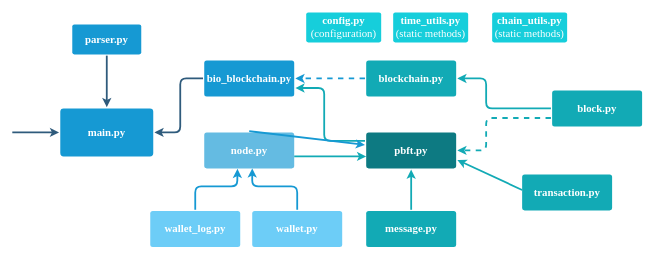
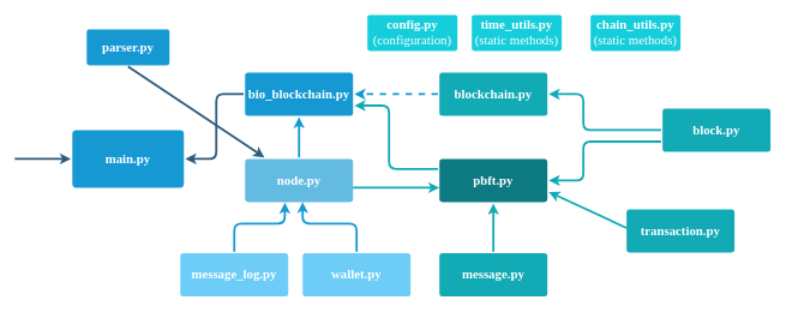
  <mxCell id="0" />
  <mxCell id="1" parent="0" />
  <mxCell id="2" value="main.py" style="rounded=1;whiteSpace=wrap;html=1;shadow=0;labelBackgroundColor=none;strokeColor=none;strokeWidth=3;fillColor=#1699d3;fontFamily=Times New Roman;fontSize=18;fontColor=#FFFFFF;align=center;fontStyle=1;spacing=5;arcSize=7;perimeterSpacing=2;" vertex="1" parent="1"><mxGeometry x="100" y="180" width="155" height="80" as="geometry" /></mxCell>
  <mxCell id="3" value="parser.py" style="rounded=1;whiteSpace=wrap;html=1;shadow=0;labelBackgroundColor=none;strokeColor=none;strokeWidth=3;fillColor=#1699D3;fontFamily=Times New Roman;fontSize=18;fontColor=#FFFFFF;align=center;spacing=5;arcSize=7;perimeterSpacing=2;gradientColor=none;fontStyle=1" vertex="1" parent="1"><mxGeometry x="120" y="40" width="115" height="50" as="geometry" /></mxCell>
- <mxCell id="4" value="" style="edgeStyle=none;rounded=0;jumpStyle=none;html=1;shadow=0;labelBackgroundColor=none;startArrow=none;startFill=0;endArrow=classic;endFill=1;jettySize=auto;orthogonalLoop=1;strokeColor=#2F5B7C;strokeWidth=3;fontFamily=Times New Roman;fontSize=18;fontColor=#23445D;spacing=5;exitX=0.5;exitY=1;exitDx=0;exitDy=0;entryX=0.5;entryY=0;entryDx=0;entryDy=0;fontStyle=1" edge="1" parent="1" source="3" target="2"><mxGeometry relative="1" as="geometry"><mxPoint x="170" y="122" as="sourcePoint" /><mxPoint x="170" y="178" as="targetPoint" /></mxGeometry></mxCell>
+ <mxCell id="4" value="" style="edgeStyle=none;rounded=0;jumpStyle=none;html=1;shadow=0;labelBackgroundColor=none;startArrow=none;startFill=0;endArrow=classic;endFill=1;jettySize=auto;orthogonalLoop=1;strokeColor=#2F5B7C;strokeWidth=3;fontFamily=Times New Roman;fontSize=18;fontColor=#23445D;spacing=5;exitX=0.5;exitY=1;exitDx=0;exitDy=0;fontStyle=1;" edge="1" parent="1" source="3" target="12"><mxGeometry relative="1" as="geometry"><mxPoint x="170" y="122" as="sourcePoint" /><mxPoint x="170" y="178" as="targetPoint" /></mxGeometry></mxCell>
  <mxCell id="5" value="" style="edgeStyle=none;rounded=1;jumpStyle=none;html=1;shadow=0;labelBackgroundColor=none;startArrow=none;startFill=0;endArrow=classic;endFill=1;jettySize=auto;orthogonalLoop=1;strokeColor=#2F5B7C;strokeWidth=3;fontFamily=Times New Roman;fontSize=18;fontColor=#23445D;spacing=5;exitX=0;exitY=0.5;exitDx=0;exitDy=0;entryX=1;entryY=0.5;entryDx=0;entryDy=0;fontStyle=1" edge="1" parent="1" source="11" target="2"><mxGeometry relative="1" as="geometry"><mxPoint x="300" y="205" as="sourcePoint" /><mxPoint x="520" y="-432.5" as="targetPoint" /><Array as="points"><mxPoint x="300" y="130" /><mxPoint x="300" y="220" /></Array></mxGeometry></mxCell>
  <mxCell id="6" value="&lt;font style=&quot;font-size: 18px;&quot;&gt;&lt;span style=&quot;font-size: 18px;&quot;&gt;blockchain.py&lt;/span&gt;&lt;/font&gt;" style="rounded=1;whiteSpace=wrap;html=1;shadow=0;labelBackgroundColor=none;strokeColor=none;strokeWidth=3;fillColor=#12AAB5;fontFamily=Times New Roman;fontSize=18;fontColor=#FFFFFF;align=center;spacing=5;arcSize=7;perimeterSpacing=2;gradientColor=none;fontStyle=1" vertex="1" parent="1"><mxGeometry x="610" y="100" width="150" height="60" as="geometry" /></mxCell>
  <mxCell id="7" value="&lt;font style=&quot;font-size: 18px;&quot;&gt;&lt;span style=&quot;font-size: 18px;&quot;&gt;pbft.py&lt;/span&gt;&lt;/font&gt;" style="rounded=1;whiteSpace=wrap;html=1;shadow=0;labelBackgroundColor=none;strokeColor=none;strokeWidth=3;fillColor=#0D7A82;fontFamily=Times New Roman;fontSize=18;fontColor=#FFFFFF;align=center;spacing=5;arcSize=7;perimeterSpacing=2;fontStyle=1" vertex="1" parent="1"><mxGeometry x="610" y="220" width="150" height="60" as="geometry" /></mxCell>
  <mxCell id="8" value="" style="edgeStyle=none;rounded=1;jumpStyle=none;html=1;shadow=0;labelBackgroundColor=none;startArrow=none;startFill=0;jettySize=auto;orthogonalLoop=1;strokeColor=#12AAB5;strokeWidth=3;fontFamily=Times New Roman;fontSize=18;fontColor=#FFFFFF;spacing=5;fontStyle=1;fillColor=#b0e3e6;exitX=0;exitY=0.25;exitDx=0;exitDy=0;entryX=1;entryY=0.75;entryDx=0;entryDy=0;" edge="1" parent="1" source="7" target="11"><mxGeometry relative="1" as="geometry"><mxPoint x="881.583" y="-357.5" as="sourcePoint" /><mxPoint x="838.417" y="-432.5" as="targetPoint" /><Array as="points"><mxPoint x="540" y="234" /><mxPoint x="540" y="146" /></Array></mxGeometry></mxCell>
  <mxCell id="9" value="message.py" style="rounded=1;whiteSpace=wrap;html=1;shadow=0;labelBackgroundColor=none;strokeColor=none;strokeWidth=3;fillColor=#12AAB5;fontFamily=Times New Roman;fontSize=18;fontColor=#FFFFFF;align=center;spacing=5;fontStyle=1;arcSize=7;perimeterSpacing=2;" vertex="1" parent="1"><mxGeometry x="610" y="351" width="150" height="60" as="geometry" /></mxCell>
  <mxCell id="10" value="" style="edgeStyle=none;rounded=1;jumpStyle=none;html=1;shadow=0;labelBackgroundColor=none;startArrow=none;startFill=0;jettySize=auto;orthogonalLoop=1;strokeColor=#12AAB5;strokeWidth=3;fontFamily=Times New Roman;fontSize=18;fontColor=#FFFFFF;spacing=5;fontStyle=1;fillColor=#b0e3e6;exitX=0.5;exitY=0;exitDx=0;exitDy=0;entryX=0.5;entryY=1;entryDx=0;entryDy=0;" edge="1" parent="1" source="9" target="7"><mxGeometry relative="1" as="geometry"><mxPoint x="650" y="290" as="sourcePoint" /><mxPoint x="650" y="150" as="targetPoint" /></mxGeometry></mxCell>
  <mxCell id="11" value="&lt;font style=&quot;font-size: 18px;&quot;&gt;bio_blockchain.py&lt;/font&gt;" style="rounded=1;whiteSpace=wrap;html=1;shadow=0;labelBackgroundColor=none;strokeColor=none;strokeWidth=3;fillColor=#1699d3;fontFamily=Times New Roman;fontSize=18;fontColor=#FFFFFF;align=center;spacing=5;fontStyle=1;arcSize=7;perimeterSpacing=2;container=0;" vertex="1" parent="1"><mxGeometry x="340" y="100" width="150" height="60" as="geometry" /></mxCell>
  <mxCell id="12" value="&lt;font style=&quot;font-size: 18px;&quot;&gt;&lt;span style=&quot;font-size: 18px;&quot;&gt;node.py&lt;/span&gt;&lt;/font&gt;" style="rounded=1;whiteSpace=wrap;html=1;shadow=0;labelBackgroundColor=none;strokeColor=none;strokeWidth=3;fillColor=#64bbe2;fontFamily=Times New Roman;fontSize=18;fontColor=#FFFFFF;align=center;spacing=5;arcSize=7;perimeterSpacing=2;container=0;fontStyle=1" vertex="1" parent="1"><mxGeometry x="340" y="220" width="150" height="60" as="geometry" /></mxCell>
- <mxCell id="13" value="" style="edgeStyle=none;rounded=0;jumpStyle=none;html=1;shadow=0;labelBackgroundColor=none;startArrow=none;startFill=0;endArrow=classic;endFill=1;jettySize=auto;orthogonalLoop=1;strokeColor=#1699D3;strokeWidth=3;fontFamily=Times New Roman;fontSize=18;fontColor=#FFFFFF;spacing=5;exitX=0.5;exitY=0;exitDx=0;exitDy=0;fontStyle=1;" edge="1" parent="1" source="12" target="7"><mxGeometry relative="1" as="geometry"><mxPoint x="421.936" y="218.32" as="sourcePoint" /><mxPoint x="422" y="160" as="targetPoint" /></mxGeometry></mxCell>
+ <mxCell id="13" value="" style="edgeStyle=none;rounded=0;jumpStyle=none;html=1;shadow=0;labelBackgroundColor=none;startArrow=none;startFill=0;endArrow=classic;endFill=1;jettySize=auto;orthogonalLoop=1;strokeColor=#1699D3;strokeWidth=3;fontFamily=Times New Roman;fontSize=18;fontColor=#FFFFFF;spacing=5;exitX=0.5;exitY=0;exitDx=0;exitDy=0;entryX=0.5;entryY=1;entryDx=0;entryDy=0;fontStyle=1" edge="1" parent="1" source="12" target="11"><mxGeometry relative="1" as="geometry"><mxPoint x="421.936" y="218.32" as="sourcePoint" /><mxPoint x="422" y="160" as="targetPoint" /></mxGeometry></mxCell>
  <mxCell id="14" value="block.py" style="rounded=1;whiteSpace=wrap;html=1;shadow=0;labelBackgroundColor=none;strokeColor=none;strokeWidth=3;fillColor=#12AAB5;fontFamily=Times New Roman;fontSize=18;fontColor=#FFFFFF;align=center;spacing=5;fontStyle=1;arcSize=7;perimeterSpacing=2;" vertex="1" parent="1"><mxGeometry x="920" y="150" width="150" height="60" as="geometry" /></mxCell>
  <mxCell id="15" value="" style="edgeStyle=none;rounded=0;jumpStyle=none;html=1;shadow=0;labelBackgroundColor=none;startArrow=none;startFill=0;endArrow=classic;endFill=1;jettySize=auto;orthogonalLoop=1;strokeColor=#2F5B7C;strokeWidth=3;fontFamily=Times New Roman;fontSize=18;fontColor=#23445D;spacing=5;entryX=0;entryY=0.5;entryDx=0;entryDy=0;fontStyle=1" edge="1" parent="1" target="2"><mxGeometry relative="1" as="geometry"><mxPoint x="20" y="220" as="sourcePoint" /><mxPoint x="185.856" y="220.268" as="targetPoint" /></mxGeometry></mxCell>
  <mxCell id="16" value="" style="edgeStyle=none;rounded=1;jumpStyle=none;html=1;shadow=0;labelBackgroundColor=none;startArrow=none;startFill=0;jettySize=auto;orthogonalLoop=1;strokeColor=#12AAB5;strokeWidth=3;fontFamily=Times New Roman;fontSize=18;fontColor=#FFFFFF;spacing=5;fontStyle=1;fillColor=#b0e3e6;" edge="1" parent="1"><mxGeometry relative="1" as="geometry"><mxPoint x="490" y="260" as="sourcePoint" /><mxPoint x="610" y="260" as="targetPoint" /><Array as="points" /></mxGeometry></mxCell>
  <mxCell id="17" value="transaction.py" style="rounded=1;whiteSpace=wrap;html=1;shadow=0;labelBackgroundColor=none;strokeColor=none;strokeWidth=3;fillColor=#12AAB5;fontFamily=Times New Roman;fontSize=18;fontColor=#FFFFFF;align=center;spacing=5;fontStyle=1;arcSize=7;perimeterSpacing=2;" vertex="1" parent="1"><mxGeometry x="870" y="290" width="150" height="60" as="geometry" /></mxCell>
  <mxCell id="18" value="" style="edgeStyle=none;rounded=1;jumpStyle=none;html=1;shadow=0;labelBackgroundColor=none;startArrow=none;startFill=0;jettySize=auto;orthogonalLoop=1;strokeColor=#12AAB5;strokeWidth=3;fontFamily=Times New Roman;fontSize=18;fontColor=#FFFFFF;spacing=5;fontStyle=1;fillColor=#b0e3e6;exitX=0.013;exitY=0.437;exitDx=0;exitDy=0;entryX=1;entryY=0.75;entryDx=0;entryDy=0;exitPerimeter=0;" edge="1" parent="1" source="17" target="7"><mxGeometry relative="1" as="geometry"><mxPoint x="670" y="308" as="sourcePoint" /><mxPoint x="790" y="320" as="targetPoint" /><Array as="points" /></mxGeometry></mxCell>
  <mxCell id="19" value="" style="edgeStyle=none;rounded=1;jumpStyle=none;html=1;shadow=0;labelBackgroundColor=none;startArrow=none;startFill=0;endArrow=classic;endFill=1;jettySize=auto;orthogonalLoop=1;strokeColor=#1699D3;strokeWidth=3;fontFamily=Times New Roman;fontSize=18;fontColor=#FFFFFF;spacing=5;exitX=0;exitY=0.5;exitDx=0;exitDy=0;entryX=1;entryY=0.5;entryDx=0;entryDy=0;fontStyle=1;dashed=1;" edge="1" parent="1" source="6" target="11"><mxGeometry relative="1" as="geometry"><mxPoint x="435" y="238" as="sourcePoint" /><mxPoint x="435" y="152" as="targetPoint" /><Array as="points"><mxPoint x="540" y="130" /></Array></mxGeometry></mxCell>
- <mxCell id="20" value="" style="edgeStyle=none;rounded=1;jumpStyle=none;html=1;shadow=0;labelBackgroundColor=none;startArrow=none;startFill=0;jettySize=auto;orthogonalLoop=1;strokeColor=#12AAB5;strokeWidth=3;fontFamily=Times New Roman;fontSize=18;fontColor=#FFFFFF;spacing=5;fontStyle=1;fillColor=#b0e3e6;exitX=0;exitY=0.75;exitDx=0;exitDy=0;entryX=1;entryY=0.5;entryDx=0;entryDy=0;dashed=1;" edge="1" parent="1" source="14" target="7"><mxGeometry relative="1" as="geometry"><mxPoint x="811" y="96" as="sourcePoint" /><mxPoint x="738" y="176" as="targetPoint" /><Array as="points"><mxPoint x="810" y="196" /><mxPoint x="810" y="250" /></Array></mxGeometry></mxCell>
+ <mxCell id="20" value="" style="edgeStyle=none;rounded=1;jumpStyle=none;html=1;shadow=0;labelBackgroundColor=none;startArrow=none;startFill=0;jettySize=auto;orthogonalLoop=1;strokeColor=#12AAB5;strokeWidth=3;fontFamily=Times New Roman;fontSize=18;fontColor=#FFFFFF;spacing=5;fontStyle=1;fillColor=#b0e3e6;exitX=0;exitY=0.75;exitDx=0;exitDy=0;entryX=1;entryY=0.5;entryDx=0;entryDy=0;" edge="1" parent="1" source="14" target="7"><mxGeometry relative="1" as="geometry"><mxPoint x="811" y="96" as="sourcePoint" /><mxPoint x="738" y="176" as="targetPoint" /><Array as="points"><mxPoint x="810" y="196" /><mxPoint x="810" y="250" /></Array></mxGeometry></mxCell>
  <mxCell id="21" value="&lt;br&gt;" style="text;html=1;align=center;verticalAlign=middle;resizable=0;points=[];autosize=1;strokeColor=none;fillColor=none;fontSize=18;fontFamily=Times New Roman;fontStyle=1" vertex="1" parent="1"><mxGeometry x="720" y="250" width="20" height="40" as="geometry" /></mxCell>
- <mxCell id="22" value="&lt;font style=&quot;font-size: 18px;&quot;&gt;wallet_log.py&lt;/font&gt;" style="rounded=1;whiteSpace=wrap;html=1;shadow=0;labelBackgroundColor=none;strokeColor=none;strokeWidth=3;fillColor=#6DCDF7;fontFamily=Times New Roman;fontSize=18;fontColor=#FFFFFF;align=center;spacing=5;arcSize=7;perimeterSpacing=2;container=0;fontStyle=1" vertex="1" parent="1"><mxGeometry x="250" y="351" width="150" height="60" as="geometry" /></mxCell>
+ <mxCell id="22" value="&lt;font style=&quot;font-size: 18px;&quot;&gt;message_log.py&lt;/font&gt;" style="rounded=1;whiteSpace=wrap;html=1;shadow=0;labelBackgroundColor=none;strokeColor=none;strokeWidth=3;fillColor=#6DCDF7;fontFamily=Times New Roman;fontSize=18;fontColor=#FFFFFF;align=center;spacing=5;arcSize=7;perimeterSpacing=2;container=0;fontStyle=1" vertex="1" parent="1"><mxGeometry x="250" y="351" width="150" height="60" as="geometry" /></mxCell>
  <mxCell id="23" value="" style="edgeStyle=none;rounded=1;jumpStyle=none;html=1;shadow=0;labelBackgroundColor=none;startArrow=none;startFill=0;endArrow=classic;endFill=1;jettySize=auto;orthogonalLoop=1;strokeColor=#1699D3;strokeWidth=3;fontFamily=Times New Roman;fontSize=18;fontColor=#FFFFFF;spacing=5;fontStyle=1;exitX=0.5;exitY=0;exitDx=0;exitDy=0;entryX=0.373;entryY=0.979;entryDx=0;entryDy=0;entryPerimeter=0;" edge="1" parent="1" source="22" target="12"><mxGeometry relative="1" as="geometry"><mxPoint x="411" y="350" as="sourcePoint" /><mxPoint x="410" y="280" as="targetPoint" /><Array as="points"><mxPoint x="325" y="310" /><mxPoint x="395" y="310" /></Array></mxGeometry></mxCell>
  <mxCell id="24" value="config.py&lt;br&gt;&lt;span style=&quot;font-weight: normal;&quot;&gt;(configuration)&lt;/span&gt;" style="rounded=1;whiteSpace=wrap;html=1;shadow=0;labelBackgroundColor=none;strokeColor=none;strokeWidth=3;fillColor=#16CEDB;fontFamily=Times New Roman;fontSize=18;fontColor=#FFFFFF;align=center;spacing=5;fontStyle=1;arcSize=7;perimeterSpacing=2;" vertex="1" parent="1"><mxGeometry x="510" y="20" width="125" height="50" as="geometry" /></mxCell>
  <mxCell id="25" value="time_utils.py&lt;br&gt;&lt;span style=&quot;font-weight: normal;&quot;&gt;(static methods)&lt;/span&gt;" style="rounded=1;whiteSpace=wrap;html=1;shadow=0;labelBackgroundColor=none;strokeColor=none;strokeWidth=3;fillColor=#16CEDB;fontFamily=Times New Roman;fontSize=18;fontColor=#FFFFFF;align=center;spacing=5;fontStyle=1;arcSize=7;perimeterSpacing=2;" vertex="1" parent="1"><mxGeometry x="655" y="20" width="125" height="50" as="geometry" /></mxCell>
  <mxCell id="26" value="&lt;font style=&quot;font-size: 18px;&quot;&gt;&lt;span style=&quot;font-size: 18px;&quot;&gt;wallet.py&lt;/span&gt;&lt;/font&gt;" style="rounded=1;whiteSpace=wrap;html=1;shadow=0;labelBackgroundColor=none;strokeColor=none;strokeWidth=3;fillColor=#6DCDF7;fontFamily=Times New Roman;fontSize=18;fontColor=#FFFFFF;align=center;spacing=5;arcSize=7;perimeterSpacing=2;container=0;fontStyle=1" vertex="1" parent="1"><mxGeometry x="420" y="351" width="150" height="60" as="geometry" /></mxCell>
  <mxCell id="27" value="" style="edgeStyle=none;rounded=1;jumpStyle=none;html=1;shadow=0;labelBackgroundColor=none;startArrow=none;startFill=0;endArrow=classic;endFill=1;jettySize=auto;orthogonalLoop=1;strokeColor=#1699D3;strokeWidth=3;fontFamily=Times New Roman;fontSize=18;fontColor=#FFFFFF;spacing=5;fontStyle=1;entryX=0.5;entryY=0;entryDx=0;entryDy=0;exitX=0.5;exitY=0;exitDx=0;exitDy=0;" edge="1" parent="1" source="26"><mxGeometry relative="1" as="geometry"><mxPoint x="425" y="228" as="sourcePoint" /><mxPoint x="420" y="280" as="targetPoint" /><Array as="points"><mxPoint x="495" y="310" /><mxPoint x="420" y="310" /></Array></mxGeometry></mxCell>
  <mxCell id="28" value="" style="edgeStyle=none;rounded=1;jumpStyle=none;html=1;shadow=0;labelBackgroundColor=none;startArrow=none;startFill=0;jettySize=auto;orthogonalLoop=1;strokeColor=#12AAB5;strokeWidth=3;fontFamily=Times New Roman;fontSize=18;fontColor=#FFFFFF;spacing=5;fontStyle=1;fillColor=#b0e3e6;entryX=1;entryY=0.5;entryDx=0;entryDy=0;exitX=0;exitY=0.5;exitDx=0;exitDy=0;" edge="1" parent="1" source="14" target="6"><mxGeometry relative="1" as="geometry"><mxPoint x="920" y="150" as="sourcePoint" /><mxPoint x="748" y="186" as="targetPoint" /><Array as="points"><mxPoint x="810" y="180" /><mxPoint x="810" y="130" /><mxPoint x="780" y="130" /></Array></mxGeometry></mxCell>
  <mxCell id="29" value="chain_utils.py&lt;br&gt;&lt;span style=&quot;font-weight: normal;&quot;&gt;(static methods)&lt;/span&gt;" style="rounded=1;whiteSpace=wrap;html=1;shadow=0;labelBackgroundColor=none;strokeColor=none;strokeWidth=3;fillColor=#16CEDB;fontFamily=Times New Roman;fontSize=18;fontColor=#FFFFFF;align=center;spacing=5;fontStyle=1;arcSize=7;perimeterSpacing=2;" vertex="1" parent="1"><mxGeometry x="820" y="20" width="125" height="50" as="geometry" /></mxCell>
